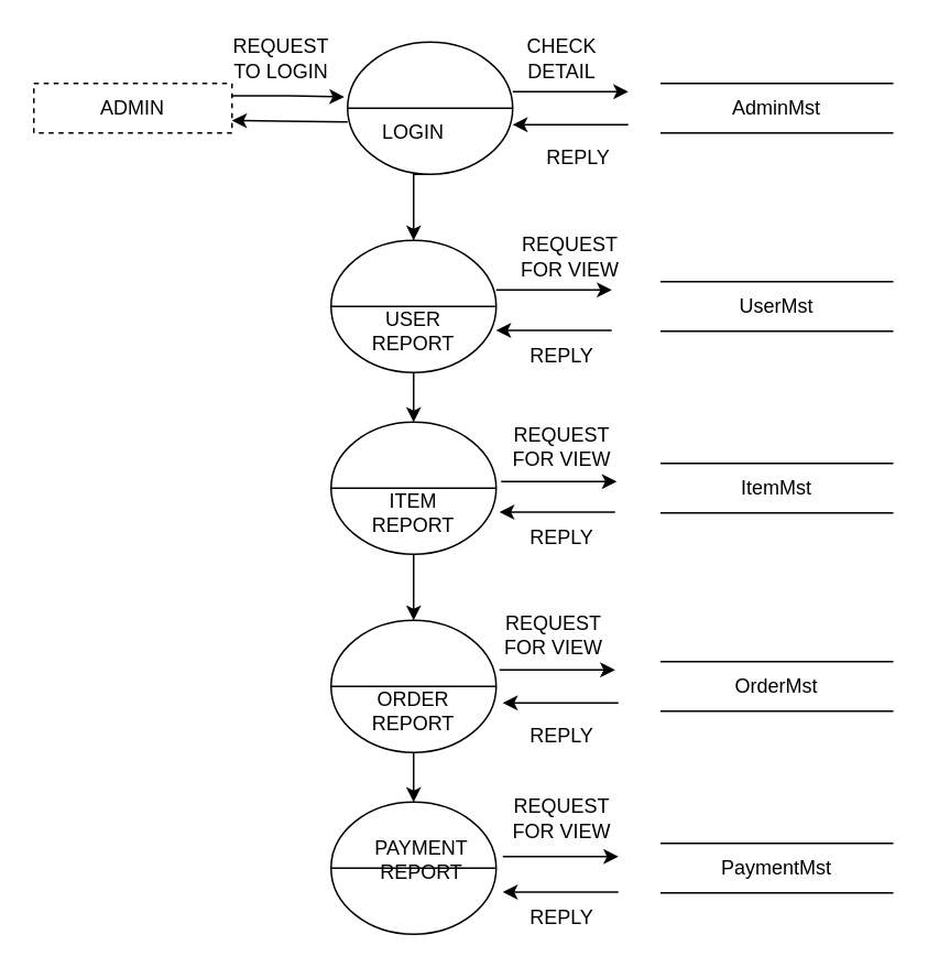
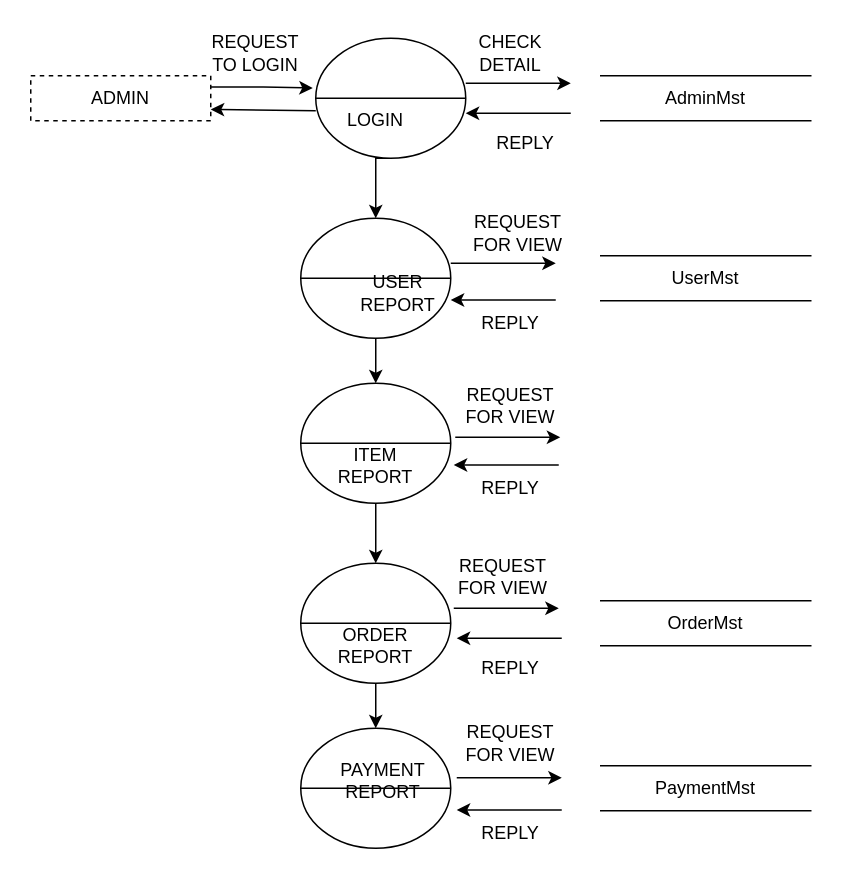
  <mxCell id="0" />
  <mxCell id="1" parent="0" />
  <mxCell id="2" value="ADMIN" style="rounded=0;whiteSpace=wrap;html=1;dashed=1;" vertex="1" parent="1"><mxGeometry x="20" y="50" width="120" height="30" as="geometry" /></mxCell>
  <mxCell id="3" style="edgeStyle=orthogonalEdgeStyle;rounded=0;orthogonalLoop=1;jettySize=auto;html=1;exitX=0.5;exitY=1;exitDx=0;exitDy=0;" edge="1" parent="1" source="4"><mxGeometry relative="1" as="geometry"><mxPoint x="250" y="145" as="targetPoint" /><Array as="points"><mxPoint x="250" y="105" /></Array></mxGeometry></mxCell>
  <mxCell id="4" value="" style="shape=lineEllipse;perimeter=ellipsePerimeter;whiteSpace=wrap;html=1;backgroundOutline=1;" vertex="1" parent="1"><mxGeometry x="210" y="25" width="100" height="80" as="geometry" /></mxCell>
  <mxCell id="5" value="LOGIN" style="text;html=1;align=center;verticalAlign=middle;whiteSpace=wrap;rounded=0;" vertex="1" parent="1"><mxGeometry x="220" y="65" width="60" height="30" as="geometry" /></mxCell>
  <mxCell id="6" style="edgeStyle=orthogonalEdgeStyle;rounded=0;orthogonalLoop=1;jettySize=auto;html=1;exitX=0.5;exitY=1;exitDx=0;exitDy=0;entryX=0.5;entryY=0;entryDx=0;entryDy=0;" edge="1" parent="1" source="7" target="15"><mxGeometry relative="1" as="geometry" /></mxCell>
  <mxCell id="7" value="" style="shape=lineEllipse;perimeter=ellipsePerimeter;whiteSpace=wrap;html=1;backgroundOutline=1;" vertex="1" parent="1"><mxGeometry x="200" y="145" width="100" height="80" as="geometry" /></mxCell>
- <mxCell id="8" value="USER REPORT" style="text;html=1;align=center;verticalAlign=middle;whiteSpace=wrap;rounded=0;" vertex="1" parent="1"><mxGeometry x="220" y="185" width="60" height="30" as="geometry" /></mxCell>
+ <mxCell id="8" value="USER REPORT" style="text;html=1;align=center;verticalAlign=middle;whiteSpace=wrap;rounded=0;" vertex="1" parent="1"><mxGeometry x="235" y="180" width="60" height="30" as="geometry" /></mxCell>
  <mxCell id="9" value="" style="shape=lineEllipse;perimeter=ellipsePerimeter;whiteSpace=wrap;html=1;backgroundOutline=1;" vertex="1" parent="1"><mxGeometry x="200" y="485" width="100" height="80" as="geometry" /></mxCell>
  <mxCell id="10" value="PAYMENT REPORT" style="text;html=1;align=center;verticalAlign=middle;whiteSpace=wrap;rounded=0;" vertex="1" parent="1"><mxGeometry x="225" y="505" width="60" height="30" as="geometry" /></mxCell>
  <mxCell id="11" style="edgeStyle=orthogonalEdgeStyle;rounded=0;orthogonalLoop=1;jettySize=auto;html=1;exitX=0.5;exitY=1;exitDx=0;exitDy=0;entryX=0.5;entryY=0;entryDx=0;entryDy=0;" edge="1" parent="1" source="12" target="9"><mxGeometry relative="1" as="geometry" /></mxCell>
  <mxCell id="12" value="" style="shape=lineEllipse;perimeter=ellipsePerimeter;whiteSpace=wrap;html=1;backgroundOutline=1;" vertex="1" parent="1"><mxGeometry x="200" y="375" width="100" height="80" as="geometry" /></mxCell>
  <mxCell id="13" value="ORDER REPORT" style="text;html=1;align=center;verticalAlign=middle;whiteSpace=wrap;rounded=0;" vertex="1" parent="1"><mxGeometry x="220" y="415" width="60" height="30" as="geometry" /></mxCell>
  <mxCell id="14" style="edgeStyle=orthogonalEdgeStyle;rounded=0;orthogonalLoop=1;jettySize=auto;html=1;exitX=0.5;exitY=1;exitDx=0;exitDy=0;entryX=0.5;entryY=0;entryDx=0;entryDy=0;" edge="1" parent="1" source="15" target="12"><mxGeometry relative="1" as="geometry" /></mxCell>
  <mxCell id="15" value="" style="shape=lineEllipse;perimeter=ellipsePerimeter;whiteSpace=wrap;html=1;backgroundOutline=1;" vertex="1" parent="1"><mxGeometry x="200" y="255" width="100" height="80" as="geometry" /></mxCell>
  <mxCell id="16" value="ITEM REPORT" style="text;html=1;align=center;verticalAlign=middle;whiteSpace=wrap;rounded=0;" vertex="1" parent="1"><mxGeometry x="220" y="295" width="60" height="30" as="geometry" /></mxCell>
  <mxCell id="17" style="edgeStyle=orthogonalEdgeStyle;rounded=0;orthogonalLoop=1;jettySize=auto;html=1;exitX=1;exitY=0.25;exitDx=0;exitDy=0;entryX=-0.02;entryY=0.415;entryDx=0;entryDy=0;entryPerimeter=0;" edge="1" parent="1" source="2" target="4"><mxGeometry relative="1" as="geometry" /></mxCell>
  <mxCell id="18" value="" style="endArrow=classic;html=1;rounded=0;exitX=0;exitY=0.605;exitDx=0;exitDy=0;exitPerimeter=0;entryX=1;entryY=0.75;entryDx=0;entryDy=0;" edge="1" parent="1" source="4" target="2"><mxGeometry width="50" height="50" relative="1" as="geometry"><mxPoint x="220" y="165" as="sourcePoint" /><mxPoint x="130" y="95" as="targetPoint" /></mxGeometry></mxCell>
  <mxCell id="19" value="REQUEST TO LOGIN" style="text;html=1;align=center;verticalAlign=middle;whiteSpace=wrap;rounded=0;" vertex="1" parent="1"><mxGeometry x="140" y="20" width="60" height="30" as="geometry" /></mxCell>
  <mxCell id="20" value="" style="endArrow=classic;html=1;rounded=0;exitX=0;exitY=0.605;exitDx=0;exitDy=0;exitPerimeter=0;entryX=1;entryY=0.75;entryDx=0;entryDy=0;" edge="1" parent="1"><mxGeometry width="50" height="50" relative="1" as="geometry"><mxPoint x="380" y="75" as="sourcePoint" /><mxPoint x="310" y="75" as="targetPoint" /></mxGeometry></mxCell>
  <mxCell id="21" value="" style="endArrow=classic;html=1;rounded=0;exitX=0;exitY=0.605;exitDx=0;exitDy=0;exitPerimeter=0;entryX=1;entryY=0.75;entryDx=0;entryDy=0;" edge="1" parent="1"><mxGeometry width="50" height="50" relative="1" as="geometry"><mxPoint x="370" y="199.5" as="sourcePoint" /><mxPoint x="300" y="199.5" as="targetPoint" /></mxGeometry></mxCell>
  <mxCell id="22" value="" style="endArrow=classic;html=1;rounded=0;exitX=0;exitY=0.605;exitDx=0;exitDy=0;exitPerimeter=0;entryX=1;entryY=0.75;entryDx=0;entryDy=0;" edge="1" parent="1"><mxGeometry width="50" height="50" relative="1" as="geometry"><mxPoint x="372" y="309.5" as="sourcePoint" /><mxPoint x="302" y="309.5" as="targetPoint" /></mxGeometry></mxCell>
  <mxCell id="23" value="" style="endArrow=classic;html=1;rounded=0;exitX=0;exitY=0.605;exitDx=0;exitDy=0;exitPerimeter=0;entryX=1;entryY=0.75;entryDx=0;entryDy=0;" edge="1" parent="1"><mxGeometry width="50" height="50" relative="1" as="geometry"><mxPoint x="374" y="425" as="sourcePoint" /><mxPoint x="304" y="425" as="targetPoint" /></mxGeometry></mxCell>
  <mxCell id="24" value="" style="endArrow=classic;html=1;rounded=0;exitX=0;exitY=0.605;exitDx=0;exitDy=0;exitPerimeter=0;entryX=1;entryY=0.75;entryDx=0;entryDy=0;" edge="1" parent="1"><mxGeometry width="50" height="50" relative="1" as="geometry"><mxPoint x="374" y="539.5" as="sourcePoint" /><mxPoint x="304" y="539.5" as="targetPoint" /></mxGeometry></mxCell>
  <mxCell id="25" value="" style="endArrow=classic;html=1;rounded=0;exitX=0;exitY=0.605;exitDx=0;exitDy=0;exitPerimeter=0;" edge="1" parent="1"><mxGeometry width="50" height="50" relative="1" as="geometry"><mxPoint x="310" y="55" as="sourcePoint" /><mxPoint x="380" y="55" as="targetPoint" /></mxGeometry></mxCell>
  <mxCell id="26" value="" style="endArrow=classic;html=1;rounded=0;exitX=0;exitY=0.605;exitDx=0;exitDy=0;exitPerimeter=0;" edge="1" parent="1"><mxGeometry width="50" height="50" relative="1" as="geometry"><mxPoint x="300" y="175" as="sourcePoint" /><mxPoint x="370" y="175" as="targetPoint" /></mxGeometry></mxCell>
  <mxCell id="27" value="" style="endArrow=classic;html=1;rounded=0;exitX=0;exitY=0.605;exitDx=0;exitDy=0;exitPerimeter=0;" edge="1" parent="1"><mxGeometry width="50" height="50" relative="1" as="geometry"><mxPoint x="303" y="291" as="sourcePoint" /><mxPoint x="373" y="291" as="targetPoint" /></mxGeometry></mxCell>
  <mxCell id="28" value="" style="endArrow=classic;html=1;rounded=0;exitX=0;exitY=0.605;exitDx=0;exitDy=0;exitPerimeter=0;" edge="1" parent="1"><mxGeometry width="50" height="50" relative="1" as="geometry"><mxPoint x="302" y="405" as="sourcePoint" /><mxPoint x="372" y="405" as="targetPoint" /></mxGeometry></mxCell>
  <mxCell id="29" value="" style="endArrow=classic;html=1;rounded=0;exitX=0;exitY=0.605;exitDx=0;exitDy=0;exitPerimeter=0;" edge="1" parent="1"><mxGeometry width="50" height="50" relative="1" as="geometry"><mxPoint x="304" y="518" as="sourcePoint" /><mxPoint x="374" y="518" as="targetPoint" /></mxGeometry></mxCell>
  <mxCell id="30" value="AdminMst" style="html=1;dashed=0;whiteSpace=wrap;shape=partialRectangle;right=0;left=0;" vertex="1" parent="1"><mxGeometry x="400" y="50" width="140" height="30" as="geometry" /></mxCell>
  <mxCell id="31" value="UserMst" style="html=1;dashed=0;whiteSpace=wrap;shape=partialRectangle;right=0;left=0;" vertex="1" parent="1"><mxGeometry x="400" y="170" width="140" height="30" as="geometry" /></mxCell>
- <mxCell id="32" value="ItemMst" style="html=1;dashed=0;whiteSpace=wrap;shape=partialRectangle;right=0;left=0;" vertex="1" parent="1"><mxGeometry x="400" y="280" width="140" height="30" as="geometry" /></mxCell>
  <mxCell id="33" value="OrderMst" style="html=1;dashed=0;whiteSpace=wrap;shape=partialRectangle;right=0;left=0;" vertex="1" parent="1"><mxGeometry x="400" y="400" width="140" height="30" as="geometry" /></mxCell>
  <mxCell id="34" value="PaymentMst" style="html=1;dashed=0;whiteSpace=wrap;shape=partialRectangle;right=0;left=0;" vertex="1" parent="1"><mxGeometry x="400" y="510" width="140" height="30" as="geometry" /></mxCell>
  <mxCell id="35" value="CHECK DETAIL" style="text;html=1;align=center;verticalAlign=middle;whiteSpace=wrap;rounded=0;" vertex="1" parent="1"><mxGeometry x="310" y="20" width="60" height="30" as="geometry" /></mxCell>
  <mxCell id="36" value="REPLY" style="text;html=1;align=center;verticalAlign=middle;whiteSpace=wrap;rounded=0;" vertex="1" parent="1"><mxGeometry x="320" y="80" width="60" height="30" as="geometry" /></mxCell>
  <mxCell id="37" value="REPLY" style="text;html=1;align=center;verticalAlign=middle;whiteSpace=wrap;rounded=0;" vertex="1" parent="1"><mxGeometry x="310" y="200" width="60" height="30" as="geometry" /></mxCell>
  <mxCell id="38" value="REPLY" style="text;html=1;align=center;verticalAlign=middle;whiteSpace=wrap;rounded=0;" vertex="1" parent="1"><mxGeometry x="310" y="310" width="60" height="30" as="geometry" /></mxCell>
  <mxCell id="39" value="REPLY" style="text;html=1;align=center;verticalAlign=middle;whiteSpace=wrap;rounded=0;" vertex="1" parent="1"><mxGeometry x="310" y="430" width="60" height="30" as="geometry" /></mxCell>
  <mxCell id="40" value="REPLY" style="text;html=1;align=center;verticalAlign=middle;whiteSpace=wrap;rounded=0;" vertex="1" parent="1"><mxGeometry x="310" y="540" width="60" height="30" as="geometry" /></mxCell>
  <mxCell id="41" value="REQUEST FOR VIEW" style="text;html=1;align=center;verticalAlign=middle;whiteSpace=wrap;rounded=0;" vertex="1" parent="1"><mxGeometry x="310" y="140" width="70" height="30" as="geometry" /></mxCell>
  <mxCell id="42" value="REQUEST FOR VIEW" style="text;html=1;align=center;verticalAlign=middle;whiteSpace=wrap;rounded=0;" vertex="1" parent="1"><mxGeometry x="305" y="255" width="70" height="30" as="geometry" /></mxCell>
  <mxCell id="43" value="REQUEST FOR VIEW" style="text;html=1;align=center;verticalAlign=middle;whiteSpace=wrap;rounded=0;" vertex="1" parent="1"><mxGeometry x="300" y="369" width="70" height="30" as="geometry" /></mxCell>
  <mxCell id="44" value="REQUEST FOR VIEW" style="text;html=1;align=center;verticalAlign=middle;whiteSpace=wrap;rounded=0;" vertex="1" parent="1"><mxGeometry x="305" y="480" width="70" height="30" as="geometry" /></mxCell>
